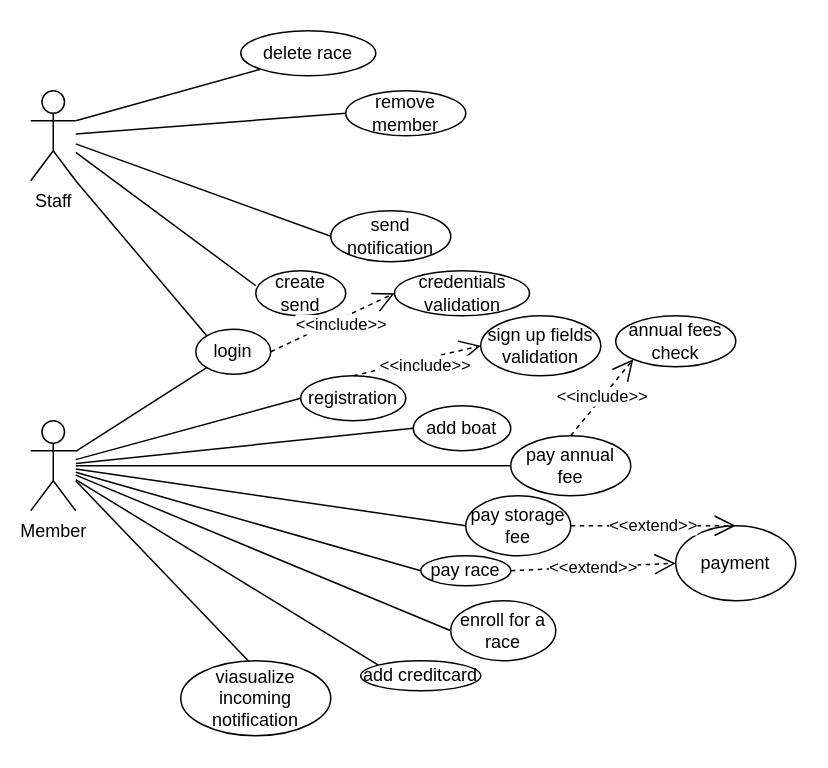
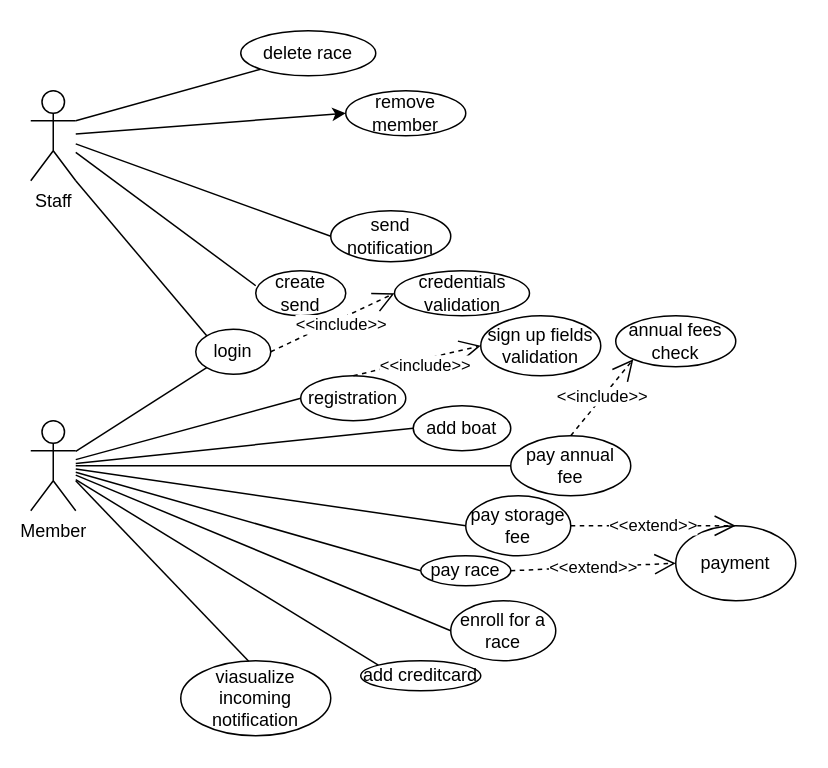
  <mxCell id="0" />
  <mxCell id="1" parent="0" />
  <mxCell id="2" value="Staff" style="shape=umlActor;verticalLabelPosition=bottom;verticalAlign=top;html=1;outlineConnect=0;" vertex="1" parent="1"><mxGeometry x="20" y="60" width="30" height="60" as="geometry" /></mxCell>
  <mxCell id="3" value="Member" style="shape=umlActor;verticalLabelPosition=bottom;verticalAlign=top;html=1;outlineConnect=0;" vertex="1" parent="1"><mxGeometry x="20" y="280" width="30" height="60" as="geometry" /></mxCell>
  <mxCell id="4" value="create send" style="ellipse;whiteSpace=wrap;html=1;" vertex="1" parent="1"><mxGeometry x="170" y="180" width="60" height="30" as="geometry" /></mxCell>
  <mxCell id="5" value="remove member" style="ellipse;whiteSpace=wrap;html=1;" vertex="1" parent="1"><mxGeometry x="230" y="60" width="80" height="30" as="geometry" /></mxCell>
  <mxCell id="6" value="send notification" style="ellipse;whiteSpace=wrap;html=1;" vertex="1" parent="1"><mxGeometry x="220" y="140" width="80" height="34" as="geometry" /></mxCell>
  <mxCell id="7" value="login" style="ellipse;whiteSpace=wrap;html=1;" vertex="1" parent="1"><mxGeometry x="130" y="219" width="50" height="30" as="geometry" /></mxCell>
  <mxCell id="8" value="" style="endArrow=none;html=1;rounded=0;exitX=0;exitY=0;exitDx=0;exitDy=0;entryX=1;entryY=1;entryDx=0;entryDy=0;entryPerimeter=0;" edge="1" parent="1" source="7" target="2"><mxGeometry width="50" height="50" relative="1" as="geometry"><mxPoint x="100" y="200" as="sourcePoint" /><mxPoint x="60" y="120" as="targetPoint" /></mxGeometry></mxCell>
  <mxCell id="9" value="" style="endArrow=none;html=1;rounded=0;entryX=0;entryY=1;entryDx=0;entryDy=0;" edge="1" parent="1" source="3" target="7"><mxGeometry width="50" height="50" relative="1" as="geometry"><mxPoint x="60" y="310" as="sourcePoint" /><mxPoint x="120" y="140" as="targetPoint" /></mxGeometry></mxCell>
  <mxCell id="10" value="registration" style="ellipse;whiteSpace=wrap;html=1;" vertex="1" parent="1"><mxGeometry x="200" y="250" width="70" height="30" as="geometry" /></mxCell>
  <mxCell id="11" value="" style="endArrow=none;html=1;rounded=0;entryX=0;entryY=0.5;entryDx=0;entryDy=0;" edge="1" parent="1" source="3" target="10"><mxGeometry width="50" height="50" relative="1" as="geometry"><mxPoint x="150" y="190" as="sourcePoint" /><mxPoint x="200" y="140" as="targetPoint" /></mxGeometry></mxCell>
  <mxCell id="12" value="" style="endArrow=none;html=1;rounded=0;entryX=0;entryY=0.5;entryDx=0;entryDy=0;" edge="1" parent="1" source="2" target="6"><mxGeometry width="50" height="50" relative="1" as="geometry"><mxPoint x="140" y="140" as="sourcePoint" /><mxPoint x="190" y="90" as="targetPoint" /></mxGeometry></mxCell>
  <mxCell id="13" value="" style="endArrow=none;html=1;rounded=0;entryX=0;entryY=0.333;entryDx=0;entryDy=0;entryPerimeter=0;" edge="1" parent="1" source="2" target="4"><mxGeometry width="50" height="50" relative="1" as="geometry"><mxPoint x="140" y="140" as="sourcePoint" /><mxPoint x="190" y="90" as="targetPoint" /></mxGeometry></mxCell>
- <mxCell id="14" value="" style="endArrow=none;html=1;rounded=0;entryX=0;entryY=0.5;entryDx=0;entryDy=0;" edge="1" parent="1" source="2" target="5"><mxGeometry width="50" height="50" relative="1" as="geometry"><mxPoint x="140" y="140" as="sourcePoint" /><mxPoint x="150" y="100" as="targetPoint" /></mxGeometry></mxCell>
+ <mxCell id="14" value="" style="endArrow=classic;html=1;rounded=0;entryX=0;entryY=0.5;entryDx=0;entryDy=0;" edge="1" parent="1" source="2" target="5"><mxGeometry width="50" height="50" relative="1" as="geometry"><mxPoint x="140" y="140" as="sourcePoint" /><mxPoint x="150" y="100" as="targetPoint" /></mxGeometry></mxCell>
  <mxCell id="15" value="delete race" style="ellipse;whiteSpace=wrap;html=1;" vertex="1" parent="1"><mxGeometry x="160" y="20" width="90" height="30" as="geometry" /></mxCell>
  <mxCell id="16" value="" style="endArrow=none;html=1;rounded=0;exitX=1;exitY=0.333;exitDx=0;exitDy=0;exitPerimeter=0;entryX=0;entryY=1;entryDx=0;entryDy=0;" edge="1" parent="1" source="2" target="15"><mxGeometry width="50" height="50" relative="1" as="geometry"><mxPoint x="140" y="140" as="sourcePoint" /><mxPoint x="190" y="90" as="targetPoint" /></mxGeometry></mxCell>
  <mxCell id="17" value="pay annual fee" style="ellipse;whiteSpace=wrap;html=1;" vertex="1" parent="1"><mxGeometry x="340" y="290" width="80" height="40" as="geometry" /></mxCell>
  <mxCell id="18" value="pay storage fee" style="ellipse;whiteSpace=wrap;html=1;" vertex="1" parent="1"><mxGeometry x="310" y="330" width="70" height="40" as="geometry" /></mxCell>
  <mxCell id="19" value="enroll for a race" style="ellipse;whiteSpace=wrap;html=1;" vertex="1" parent="1"><mxGeometry x="300" y="400" width="70" height="40" as="geometry" /></mxCell>
  <mxCell id="20" value="pay race" style="ellipse;whiteSpace=wrap;html=1;" vertex="1" parent="1"><mxGeometry x="280" y="370" width="60" height="20" as="geometry" /></mxCell>
  <mxCell id="21" value="viasualize incoming notification" style="ellipse;whiteSpace=wrap;html=1;" vertex="1" parent="1"><mxGeometry x="120" y="440" width="100" height="50" as="geometry" /></mxCell>
  <mxCell id="22" value="add creditcard" style="ellipse;whiteSpace=wrap;html=1;" vertex="1" parent="1"><mxGeometry x="240" y="440" width="80" height="20" as="geometry" /></mxCell>
  <mxCell id="23" value="add boat" style="ellipse;whiteSpace=wrap;html=1;" vertex="1" parent="1"><mxGeometry x="275" y="270" width="65" height="30" as="geometry" /></mxCell>
  <mxCell id="24" value="" style="endArrow=none;html=1;rounded=0;entryX=0;entryY=0.5;entryDx=0;entryDy=0;" edge="1" parent="1" source="3" target="17"><mxGeometry width="50" height="50" relative="1" as="geometry"><mxPoint x="150" y="380" as="sourcePoint" /><mxPoint x="200" y="330" as="targetPoint" /></mxGeometry></mxCell>
  <mxCell id="25" value="" style="endArrow=none;html=1;rounded=0;entryX=0;entryY=0.5;entryDx=0;entryDy=0;" edge="1" parent="1" source="3" target="18"><mxGeometry width="50" height="50" relative="1" as="geometry"><mxPoint x="150" y="380" as="sourcePoint" /><mxPoint x="200" y="330" as="targetPoint" /></mxGeometry></mxCell>
  <mxCell id="26" value="" style="endArrow=none;html=1;rounded=0;entryX=0;entryY=0.5;entryDx=0;entryDy=0;" edge="1" parent="1" source="3" target="20"><mxGeometry width="50" height="50" relative="1" as="geometry"><mxPoint x="150" y="380" as="sourcePoint" /><mxPoint x="200" y="330" as="targetPoint" /></mxGeometry></mxCell>
  <mxCell id="27" value="" style="endArrow=none;html=1;rounded=0;entryX=0;entryY=0.5;entryDx=0;entryDy=0;" edge="1" parent="1" source="3" target="19"><mxGeometry width="50" height="50" relative="1" as="geometry"><mxPoint x="150" y="380" as="sourcePoint" /><mxPoint x="200" y="330" as="targetPoint" /></mxGeometry></mxCell>
  <mxCell id="28" value="" style="endArrow=none;html=1;rounded=0;entryX=0;entryY=0;entryDx=0;entryDy=0;" edge="1" parent="1" source="3" target="22"><mxGeometry width="50" height="50" relative="1" as="geometry"><mxPoint x="100" y="390" as="sourcePoint" /><mxPoint x="200" y="330" as="targetPoint" /></mxGeometry></mxCell>
  <mxCell id="29" value="" style="endArrow=none;html=1;rounded=0;entryX=0;entryY=0.5;entryDx=0;entryDy=0;" edge="1" parent="1" source="3" target="23"><mxGeometry width="50" height="50" relative="1" as="geometry"><mxPoint x="150" y="300" as="sourcePoint" /><mxPoint x="200" y="250" as="targetPoint" /></mxGeometry></mxCell>
  <mxCell id="30" value="" style="endArrow=none;html=1;rounded=0;entryX=0.453;entryY=0.007;entryDx=0;entryDy=0;entryPerimeter=0;" edge="1" parent="1" target="21"><mxGeometry width="50" height="50" relative="1" as="geometry"><mxPoint x="50" y="320" as="sourcePoint" /><mxPoint x="200" y="250" as="targetPoint" /></mxGeometry></mxCell>
  <mxCell id="31" value="credentials&lt;br&gt;validation" style="ellipse;whiteSpace=wrap;html=1;" vertex="1" parent="1"><mxGeometry x="262.5" y="180" width="90" height="30" as="geometry" /></mxCell>
  <mxCell id="32" value="&amp;lt;&amp;lt;include&amp;gt;&amp;gt;" style="endArrow=open;endSize=12;dashed=1;html=1;rounded=0;exitX=1;exitY=0.5;exitDx=0;exitDy=0;entryX=0;entryY=0.5;entryDx=0;entryDy=0;" edge="1" parent="1" source="7" target="31"><mxGeometry x="0.096" y="-4" width="160" relative="1" as="geometry"><mxPoint x="130" y="270" as="sourcePoint" /><mxPoint x="290" y="270" as="targetPoint" /><mxPoint as="offset" /></mxGeometry></mxCell>
  <mxCell id="33" value="annual fees check" style="ellipse;whiteSpace=wrap;html=1;" vertex="1" parent="1"><mxGeometry x="410" y="210" width="80" height="34" as="geometry" /></mxCell>
  <mxCell id="34" value="&amp;lt;&amp;lt;include&amp;gt;&amp;gt;" style="endArrow=open;endSize=12;dashed=1;html=1;rounded=0;exitX=0.5;exitY=0;exitDx=0;exitDy=0;entryX=0;entryY=1;entryDx=0;entryDy=0;" edge="1" parent="1" source="17" target="33"><mxGeometry width="160" relative="1" as="geometry"><mxPoint x="350" y="230" as="sourcePoint" /><mxPoint x="510" y="230" as="targetPoint" /></mxGeometry></mxCell>
  <mxCell id="35" value="payment" style="ellipse;whiteSpace=wrap;html=1;" vertex="1" parent="1"><mxGeometry x="450" y="350" width="80" height="50" as="geometry" /></mxCell>
  <mxCell id="36" value="&amp;lt;&amp;lt;extend&amp;gt;&amp;gt;" style="endArrow=open;endSize=12;dashed=1;html=1;rounded=0;exitX=1;exitY=0.5;exitDx=0;exitDy=0;entryX=0.5;entryY=0;entryDx=0;entryDy=0;" edge="1" parent="1" source="18" target="35"><mxGeometry width="160" relative="1" as="geometry"><mxPoint x="379.3" y="422.72" as="sourcePoint" /><mxPoint x="461.309" y="396.968" as="targetPoint" /></mxGeometry></mxCell>
  <mxCell id="37" value="&amp;lt;&amp;lt;extend&amp;gt;&amp;gt;" style="endArrow=open;endSize=12;dashed=1;html=1;rounded=0;entryX=0;entryY=0.5;entryDx=0;entryDy=0;exitX=1;exitY=0.5;exitDx=0;exitDy=0;" edge="1" parent="1" source="20" target="35"><mxGeometry width="160" relative="1" as="geometry"><mxPoint x="350" y="390" as="sourcePoint" /><mxPoint x="471.309" y="406.968" as="targetPoint" /></mxGeometry></mxCell>
  <mxCell id="38" value="sign up fields validation" style="ellipse;whiteSpace=wrap;html=1;" vertex="1" parent="1"><mxGeometry x="320" y="210" width="80" height="40" as="geometry" /></mxCell>
  <mxCell id="39" value="&amp;lt;&amp;lt;include&amp;gt;&amp;gt;" style="endArrow=open;endSize=12;dashed=1;html=1;rounded=0;exitX=0.5;exitY=0;exitDx=0;exitDy=0;entryX=0;entryY=0.5;entryDx=0;entryDy=0;" edge="1" parent="1" source="10" target="38"><mxGeometry x="0.096" y="-4" width="160" relative="1" as="geometry"><mxPoint x="190" y="244" as="sourcePoint" /><mxPoint x="272.5" y="205" as="targetPoint" /><mxPoint as="offset" /></mxGeometry></mxCell>
